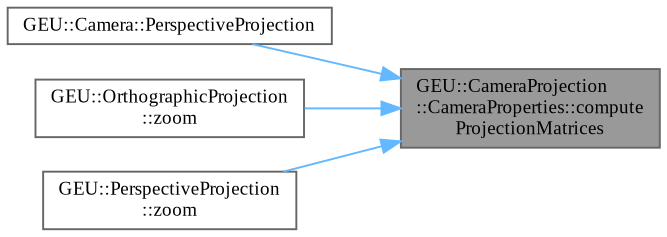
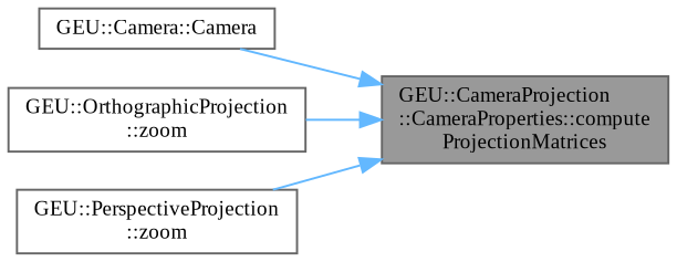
  digraph {
    rankdir=RL
    fontname="Liberation Serif"
    node [color=grey40 fillcolor=white fontname="Liberation Serif" fontsize=10 shape=box style=filled]
    edge [color=steelblue1 dir=back fontname="Liberation Serif" fontsize=10 labelfontname=Helvetica labelfontsize=10 style=solid]
    n1 [color=gray40 fillcolor=grey60 fontcolor=black height=0.2 label="GEU::CameraProjection\l::CameraProperties::compute\lProjectionMatrices" width=0.4]
-   n2 [height=0.2 label="GEU::Camera::PerspectiveProjection" width=0.4]
+   n2 [height=0.2 label="GEU::Camera::Camera" width=0.4]
    n3 [height=0.2 label="GEU::OrthographicProjection\l::zoom" width=0.4]
    n4 [height=0.2 label="GEU::PerspectiveProjection\l::zoom" width=0.4]
    n1 -> n2
    n1 -> n3
    n1 -> n4
  }
